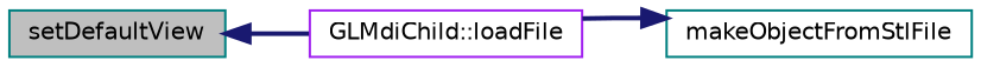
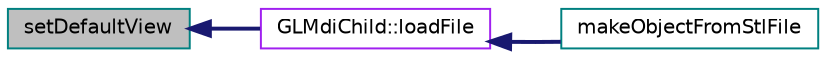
  digraph {
    rankdir=LR
    node [color=teal fillcolor=white fontname=Helvetica fontsize=10 shape=record style=filled]
    edge [color=midnightblue dir=back fontname=Helvetica fontsize=10 labelfontname=Helvetica labelfontsize=10 style=bold]
    n1 [fillcolor=grey75 fontcolor=black height=0.2 label=setDefaultView width=0.4]
    n2 [color=purple height=0.2 label="GLMdiChild::loadFile" width=0.4]
    n3 [height=0.2 label=makeObjectFromStlFile width=0.4]
    n1 -> n2
-   n3 -> n2
+   n2 -> n3
  }
